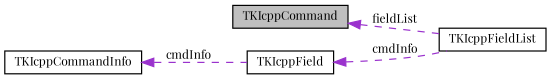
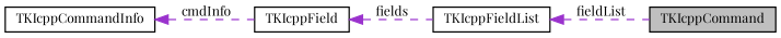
  digraph {
    fontname="Playfair Display"
    rankdir=LR
    node [color=black fillcolor=white fontname="Playfair Display" fontsize=10 shape=record style=filled]
    edge [color=darkorchid3 dir=back fontname="Playfair Display" fontsize=10 labelfontname=Helvetica labelfontsize=10 style=dashed]
    n1 [fillcolor=grey75 fontcolor=black height=0.2 label=TKIcppCommand width=0.4]
    n2 [height=0.2 label=TKIcppCommandInfo width=0.4]
    n3 [height=0.2 label=TKIcppField width=0.4]
    n4 [height=0.2 label=TKIcppFieldList width=0.4]
    n2 -> n3 [label=" cmdInfo"]
-   n3 -> n4 [label=" cmdInfo"]
-   n1 -> n4 [label=" fieldList"]
+   n3 -> n4 [label=" fields"]
+   n4 -> n1 [label=" fieldList"]
  }
